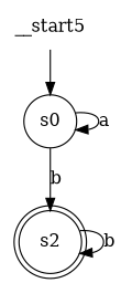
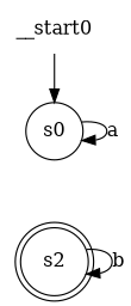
  digraph {
-   __start0 [shape=none label=__start5]
+   __start0 [shape=none]
    n2 [label=s0 shape=circle]
    n3 [label=s2 shape=doublecircle]
    __start0 -> n2
    n2 -> n2 [label=a]
-   n2 -> n3 [label=b]
    n3 -> n3 [label=b]
  }
